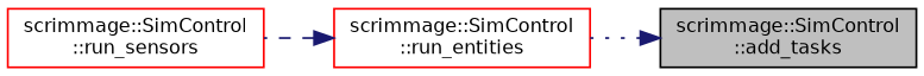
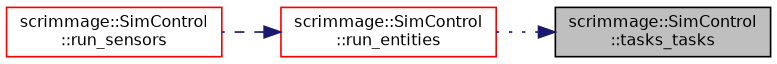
  digraph {
    rankdir=RL
    node [color=red fillcolor=white fontname=Helvetica fontsize=10 shape=record style=filled]
    edge [color=midnightblue dir=back fontname=Helvetica fontsize=10 labelfontname=Helvetica labelfontsize=10]
-   n1 [color=black fillcolor=grey75 fontcolor=black height=0.2 label="scrimmage::SimControl\l::add_tasks" width=0.4]
+   n1 [color=black fillcolor=grey75 fontcolor=black height=0.2 label="scrimmage::SimControl\l::tasks_tasks" width=0.4]
    n2 [height=0.2 label="scrimmage::SimControl\l::run_entities" width=0.4]
    n3 [height=0.2 label="scrimmage::SimControl\l::run_sensors" width=0.4]
    n1 -> n2 [style=dotted]
    n2 -> n3 [style=dashed]
  }
